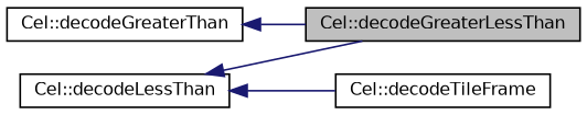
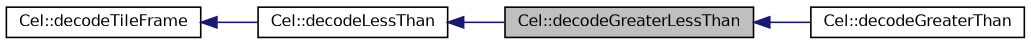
  digraph {
    rankdir=LR
    node [color=black fillcolor=white fontname=Helvetica fontsize=10 shape=record style=filled]
    edge [color=midnightblue dir=back fontname=Helvetica fontsize=10 labelfontname=Helvetica labelfontsize=10 style=solid]
    n1 [fillcolor=grey75 fontcolor=black height=0.2 label="Cel::decodeGreaterLessThan" width=0.4]
    n2 [height=0.2 label="Cel::decodeGreaterThan" width=0.4]
    n3 [height=0.2 label="Cel::decodeLessThan" width=0.4]
    n4 [height=0.2 label="Cel::decodeTileFrame" width=0.4]
-   n2 -> n1
+   n1 -> n2
    n3 -> n1
-   n3 -> n4
+   n4 -> n3
  }
